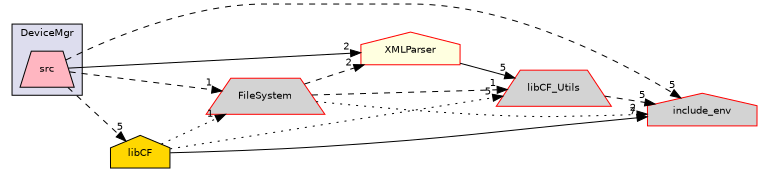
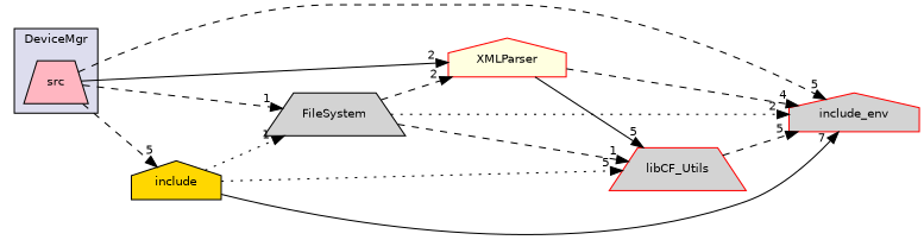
  digraph {
    compound=true
    rankdir=LR
    node [fillcolor=lightgrey fontname=Helvetica fontsize=10 shape=trapezium style=filled color=red]
    edge [headlabel=5 labeldistance=1.5 labelfontname=Helvetica labelfontsize=10 style=dashed]
    n1 [fillcolor=lightpink label=src pencolor=black color=""]
    n2 [fillcolor=lightyellow label=XMLParser shape=house]
-   n3 [fillcolor=gold label=libCF shape=house color=""]
-   n4 [label=FileSystem]
+   n3 [fillcolor=gold label=include shape=house color=""]
+   n4 [color=black label=FileSystem]
    n5 [label=include_env shape=house]
    n6 [label=libCF_Utils]
    subgraph cluster_1 {
      bgcolor="#ddddee"
      fontname=Helvetica
      fontsize=10
      label=DeviceMgr
      pencolor=black
      n1
    }
    n1 -> n2 [headlabel=2 style=solid]
    n1 -> n3
    n1 -> n4 [headlabel=1]
    n1 -> n5
+   n2 -> n5 [headlabel=4]
    n2 -> n6 [style=solid]
    n3 -> n4 [headlabel=1 style=dotted]
    n3 -> n5 [headlabel=7 style=solid]
    n3 -> n6 [style=dotted]
    n4 -> n2 [headlabel=2]
    n4 -> n5 [headlabel=2 style=dotted]
    n4 -> n6 [headlabel=1]
    n6 -> n5
  }
